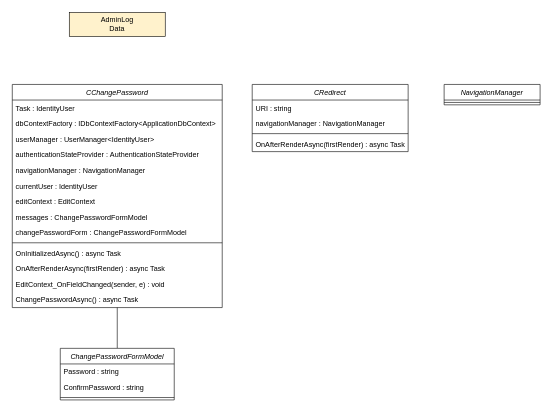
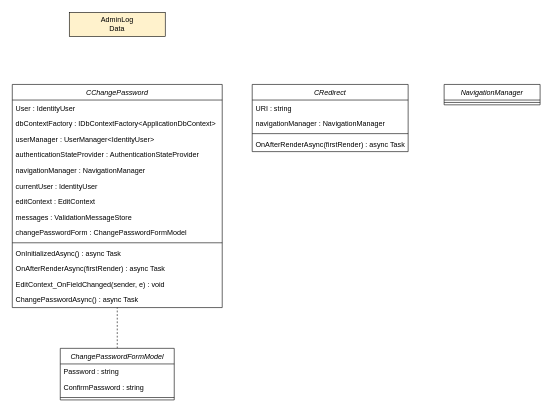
  <mxCell id="0" />
  <mxCell id="1" parent="0" />
- <mxCell id="2" style="edgeStyle=orthogonalEdgeStyle;rounded=0;orthogonalLoop=1;jettySize=auto;html=1;endArrow=none;endFill=0;" edge="1" parent="1" source="3" target="7"><mxGeometry relative="1" as="geometry" /></mxCell>
+ <mxCell id="2" style="edgeStyle=orthogonalEdgeStyle;rounded=0;orthogonalLoop=1;jettySize=auto;html=1;endArrow=none;endFill=0;dashed=1;" edge="1" parent="1" source="3" target="7"><mxGeometry relative="1" as="geometry" /></mxCell>
  <mxCell id="3" value="ChangePasswordFormModel" style="swimlane;fontStyle=2;align=center;verticalAlign=top;childLayout=stackLayout;horizontal=1;startSize=26;horizontalStack=0;resizeParent=1;resizeLast=0;collapsible=1;marginBottom=0;rounded=0;shadow=0;strokeWidth=1;" parent="1" vertex="1"><mxGeometry x="100" y="580" width="190" height="86" as="geometry"><mxRectangle x="230" y="140" width="160" height="26" as="alternateBounds" /></mxGeometry></mxCell>
  <mxCell id="4" value="Password : string" style="text;align=left;verticalAlign=top;spacingLeft=4;spacingRight=4;overflow=hidden;rotatable=0;points=[[0,0.5],[1,0.5]];portConstraint=eastwest;" parent="3" vertex="1"><mxGeometry y="26" width="190" height="26" as="geometry" /></mxCell>
  <mxCell id="5" value="ConfirmPassword : string" style="text;align=left;verticalAlign=top;spacingLeft=4;spacingRight=4;overflow=hidden;rotatable=0;points=[[0,0.5],[1,0.5]];portConstraint=eastwest;rounded=0;shadow=0;html=0;" parent="3" vertex="1"><mxGeometry y="52" width="190" height="26" as="geometry" /></mxCell>
  <mxCell id="6" value="" style="line;html=1;strokeWidth=1;align=left;verticalAlign=middle;spacingTop=-1;spacingLeft=3;spacingRight=3;rotatable=0;labelPosition=right;points=[];portConstraint=eastwest;" parent="3" vertex="1"><mxGeometry y="78" width="190" height="8" as="geometry" /></mxCell>
  <mxCell id="7" value="CChangePassword" style="swimlane;fontStyle=2;align=center;verticalAlign=top;childLayout=stackLayout;horizontal=1;startSize=26;horizontalStack=0;resizeParent=1;resizeLast=0;collapsible=1;marginBottom=0;rounded=0;shadow=0;strokeWidth=1;" parent="1" vertex="1"><mxGeometry x="20" y="140" width="350" height="372" as="geometry"><mxRectangle x="230" y="140" width="160" height="26" as="alternateBounds" /></mxGeometry></mxCell>
- <mxCell id="8" value="Task : IdentityUser" style="text;align=left;verticalAlign=top;spacingLeft=4;spacingRight=4;overflow=hidden;rotatable=0;points=[[0,0.5],[1,0.5]];portConstraint=eastwest;" parent="7" vertex="1"><mxGeometry y="26" width="350" height="26" as="geometry" /></mxCell>
+ <mxCell id="8" value="User : IdentityUser" style="text;align=left;verticalAlign=top;spacingLeft=4;spacingRight=4;overflow=hidden;rotatable=0;points=[[0,0.5],[1,0.5]];portConstraint=eastwest;" parent="7" vertex="1"><mxGeometry y="26" width="350" height="26" as="geometry" /></mxCell>
  <mxCell id="9" value="dbContextFactory : IDbContextFactory&lt;ApplicationDbContext&gt;" style="text;align=left;verticalAlign=top;spacingLeft=4;spacingRight=4;overflow=hidden;rotatable=0;points=[[0,0.5],[1,0.5]];portConstraint=eastwest;rounded=0;shadow=0;html=0;" parent="7" vertex="1"><mxGeometry y="52" width="350" height="26" as="geometry" /></mxCell>
  <mxCell id="10" value="userManager : UserManager&lt;IdentityUser&gt;" style="text;align=left;verticalAlign=top;spacingLeft=4;spacingRight=4;overflow=hidden;rotatable=0;points=[[0,0.5],[1,0.5]];portConstraint=eastwest;rounded=0;shadow=0;html=0;" parent="7" vertex="1"><mxGeometry y="78" width="350" height="26" as="geometry" /></mxCell>
  <mxCell id="11" value="authenticationStateProvider : AuthenticationStateProvider" style="text;align=left;verticalAlign=top;spacingLeft=4;spacingRight=4;overflow=hidden;rotatable=0;points=[[0,0.5],[1,0.5]];portConstraint=eastwest;rounded=0;shadow=0;html=0;" parent="7" vertex="1"><mxGeometry y="104" width="350" height="26" as="geometry" /></mxCell>
  <mxCell id="12" value="navigationManager : NavigationManager" style="text;align=left;verticalAlign=top;spacingLeft=4;spacingRight=4;overflow=hidden;rotatable=0;points=[[0,0.5],[1,0.5]];portConstraint=eastwest;rounded=0;shadow=0;html=0;" parent="7" vertex="1"><mxGeometry y="130" width="350" height="26" as="geometry" /></mxCell>
  <mxCell id="13" value="currentUser : IdentityUser" style="text;align=left;verticalAlign=top;spacingLeft=4;spacingRight=4;overflow=hidden;rotatable=0;points=[[0,0.5],[1,0.5]];portConstraint=eastwest;rounded=0;shadow=0;html=0;" parent="7" vertex="1"><mxGeometry y="156" width="350" height="26" as="geometry" /></mxCell>
  <mxCell id="14" value="editContext : EditContext" style="text;align=left;verticalAlign=top;spacingLeft=4;spacingRight=4;overflow=hidden;rotatable=0;points=[[0,0.5],[1,0.5]];portConstraint=eastwest;rounded=0;shadow=0;html=0;" parent="7" vertex="1"><mxGeometry y="182" width="350" height="26" as="geometry" /></mxCell>
- <mxCell id="15" value="messages : ChangePasswordFormModel" style="text;align=left;verticalAlign=top;spacingLeft=4;spacingRight=4;overflow=hidden;rotatable=0;points=[[0,0.5],[1,0.5]];portConstraint=eastwest;rounded=0;shadow=0;html=0;" parent="7" vertex="1"><mxGeometry y="208" width="350" height="26" as="geometry" /></mxCell>
+ <mxCell id="15" value="messages : ValidationMessageStore" style="text;align=left;verticalAlign=top;spacingLeft=4;spacingRight=4;overflow=hidden;rotatable=0;points=[[0,0.5],[1,0.5]];portConstraint=eastwest;rounded=0;shadow=0;html=0;" parent="7" vertex="1"><mxGeometry y="208" width="350" height="26" as="geometry" /></mxCell>
  <mxCell id="16" value="changePasswordForm : ChangePasswordFormModel" style="text;align=left;verticalAlign=top;spacingLeft=4;spacingRight=4;overflow=hidden;rotatable=0;points=[[0,0.5],[1,0.5]];portConstraint=eastwest;rounded=0;shadow=0;html=0;" parent="7" vertex="1"><mxGeometry y="234" width="350" height="26" as="geometry" /></mxCell>
  <mxCell id="17" value="" style="line;html=1;strokeWidth=1;align=left;verticalAlign=middle;spacingTop=-1;spacingLeft=3;spacingRight=3;rotatable=0;labelPosition=right;points=[];portConstraint=eastwest;" parent="7" vertex="1"><mxGeometry y="260" width="350" height="8" as="geometry" /></mxCell>
  <mxCell id="18" value="OnInitializedAsync() : async Task" style="text;align=left;verticalAlign=top;spacingLeft=4;spacingRight=4;overflow=hidden;rotatable=0;points=[[0,0.5],[1,0.5]];portConstraint=eastwest;" parent="7" vertex="1"><mxGeometry y="268" width="350" height="26" as="geometry" /></mxCell>
  <mxCell id="19" value="OnAfterRenderAsync(firstRender) : async Task" style="text;align=left;verticalAlign=top;spacingLeft=4;spacingRight=4;overflow=hidden;rotatable=0;points=[[0,0.5],[1,0.5]];portConstraint=eastwest;" parent="7" vertex="1"><mxGeometry y="294" width="350" height="26" as="geometry" /></mxCell>
  <mxCell id="20" value="EditContext_OnFieldChanged(sender, e) : void" style="text;align=left;verticalAlign=top;spacingLeft=4;spacingRight=4;overflow=hidden;rotatable=0;points=[[0,0.5],[1,0.5]];portConstraint=eastwest;" parent="7" vertex="1"><mxGeometry y="320" width="350" height="26" as="geometry" /></mxCell>
  <mxCell id="21" value="ChangePasswordAsync() : async Task" style="text;align=left;verticalAlign=top;spacingLeft=4;spacingRight=4;overflow=hidden;rotatable=0;points=[[0,0.5],[1,0.5]];portConstraint=eastwest;" parent="7" vertex="1"><mxGeometry y="346" width="350" height="26" as="geometry" /></mxCell>
  <mxCell id="22" value="NavigationManager" style="swimlane;fontStyle=2;align=center;verticalAlign=top;childLayout=stackLayout;horizontal=1;startSize=26;horizontalStack=0;resizeParent=1;resizeLast=0;collapsible=1;marginBottom=0;rounded=0;shadow=0;strokeWidth=1;" parent="1" vertex="1"><mxGeometry x="740" y="140" width="160" height="34" as="geometry"><mxRectangle x="230" y="140" width="160" height="26" as="alternateBounds" /></mxGeometry></mxCell>
  <mxCell id="23" value="" style="line;html=1;strokeWidth=1;align=left;verticalAlign=middle;spacingTop=-1;spacingLeft=3;spacingRight=3;rotatable=0;labelPosition=right;points=[];portConstraint=eastwest;" parent="22" vertex="1"><mxGeometry y="26" width="160" height="8" as="geometry" /></mxCell>
  <mxCell id="24" value="CRedirect" style="swimlane;fontStyle=2;align=center;verticalAlign=top;childLayout=stackLayout;horizontal=1;startSize=26;horizontalStack=0;resizeParent=1;resizeLast=0;collapsible=1;marginBottom=0;rounded=0;shadow=0;strokeWidth=1;" parent="1" vertex="1"><mxGeometry x="420" y="140" width="260" height="112" as="geometry"><mxRectangle x="230" y="140" width="160" height="26" as="alternateBounds" /></mxGeometry></mxCell>
  <mxCell id="25" value="URI : string" style="text;align=left;verticalAlign=top;spacingLeft=4;spacingRight=4;overflow=hidden;rotatable=0;points=[[0,0.5],[1,0.5]];portConstraint=eastwest;" parent="24" vertex="1"><mxGeometry y="26" width="260" height="26" as="geometry" /></mxCell>
  <mxCell id="26" value="navigationManager : NavigationManager" style="text;align=left;verticalAlign=top;spacingLeft=4;spacingRight=4;overflow=hidden;rotatable=0;points=[[0,0.5],[1,0.5]];portConstraint=eastwest;rounded=0;shadow=0;html=0;" parent="24" vertex="1"><mxGeometry y="52" width="260" height="26" as="geometry" /></mxCell>
  <mxCell id="27" value="" style="line;html=1;strokeWidth=1;align=left;verticalAlign=middle;spacingTop=-1;spacingLeft=3;spacingRight=3;rotatable=0;labelPosition=right;points=[];portConstraint=eastwest;" parent="24" vertex="1"><mxGeometry y="78" width="260" height="8" as="geometry" /></mxCell>
  <mxCell id="28" value="OnAfterRenderAsync(firstRender) : async Task" style="text;align=left;verticalAlign=top;spacingLeft=4;spacingRight=4;overflow=hidden;rotatable=0;points=[[0,0.5],[1,0.5]];portConstraint=eastwest;" parent="24" vertex="1"><mxGeometry y="86" width="260" height="26" as="geometry" /></mxCell>
  <mxCell id="29" value="AdminLog&lt;br&gt;Data" style="rounded=0;whiteSpace=wrap;html=1;fillColor=#fff2cc;" vertex="1" parent="1"><mxGeometry x="115" y="20" width="160" height="40" as="geometry" /></mxCell>
